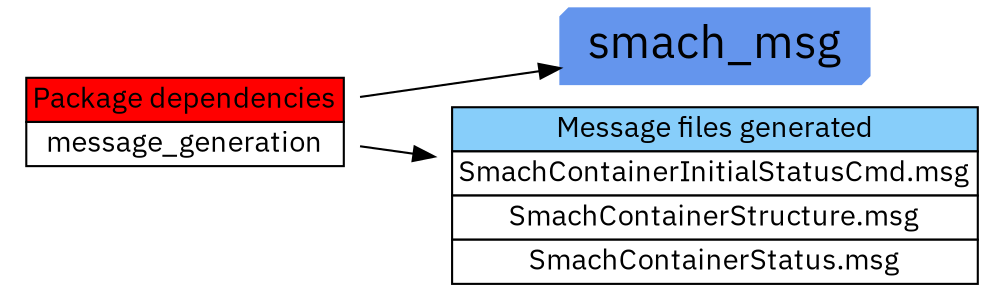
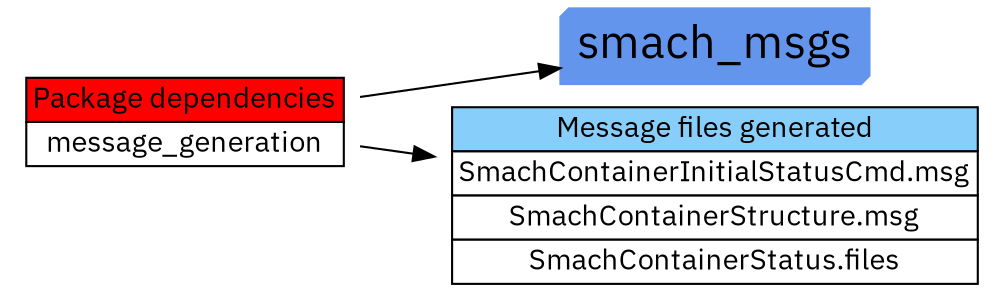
  digraph {
    fontname="IBM Plex Sans"
    nodesep=0.1
    rankdir=LR
    node [fontname="IBM Plex Sans" shape=plaintext]
    edge [fontname="IBM Plex Sans"]
-   smach_msgs [color="#6495ED" fontsize=22 shape=box3d style=filled label=smach_msg]
-   n2 [label=<<table BGCOLOR="#FFFFFF" BORDER="0" CELLBORDER="1" CELLSPACING="0">   <tr>     <td ALIGN="CENTER" BGCOLOR="#87CEFA" COLSPAN="1">Message files generated</td>   </tr>   <tr>     <td ALIGN="CENTER" BGCOLOR="#FFFFFF" COLSPAN="1">SmachContainerInitialStatusCmd.msg</td>   </tr>   <tr>     <td ALIGN="CENTER" BGCOLOR="#FFFFFF" COLSPAN="1">SmachContainerStructure.msg</td>   </tr>   <tr>     <td ALIGN="CENTER" BGCOLOR="#FFFFFF" COLSPAN="1">SmachContainerStatus.msg</td>   </tr> </table> >]
+   smach_msgs [color="#6495ED" fontsize=22 shape=box3d style=filled]
+   n2 [label=<<table BGCOLOR="#FFFFFF" BORDER="0" CELLBORDER="1" CELLSPACING="0">   <tr>     <td ALIGN="CENTER" BGCOLOR="#87CEFA" COLSPAN="1">Message files generated</td>   </tr>   <tr>     <td ALIGN="CENTER" BGCOLOR="#FFFFFF" COLSPAN="1">SmachContainerInitialStatusCmd.msg</td>   </tr>   <tr>     <td ALIGN="CENTER" BGCOLOR="#FFFFFF" COLSPAN="1">SmachContainerStructure.msg</td>   </tr>   <tr>     <td ALIGN="CENTER" BGCOLOR="#FFFFFF" COLSPAN="1">SmachContainerStatus.files</td>   </tr> </table> >]
    n3 [label=<<table BGCOLOR="#FFFFFF" BORDER="0" CELLBORDER="1" CELLSPACING="0">   <tr>     <td ALIGN="CENTER" BGCOLOR="#FF0000" COLSPAN="1">Package dependencies</td>   </tr>   <tr>     <td ALIGN="CENTER" BGCOLOR="#FFFFFF" COLSPAN="1">message_generation</td>   </tr> </table> >]
    n3 -> smach_msgs
    n3 -> n2
  }
